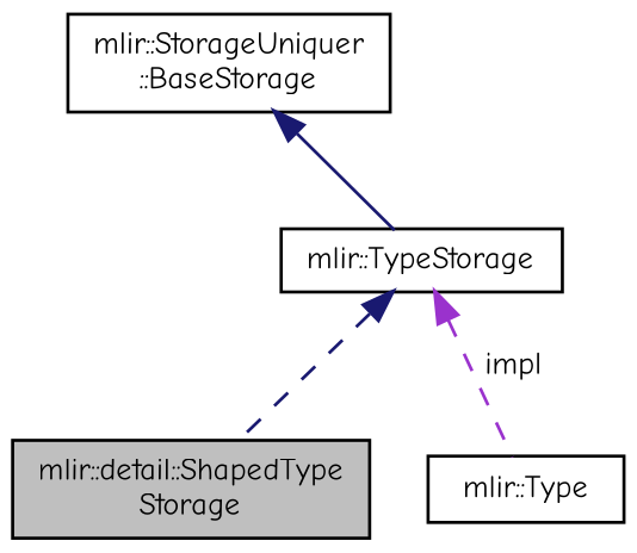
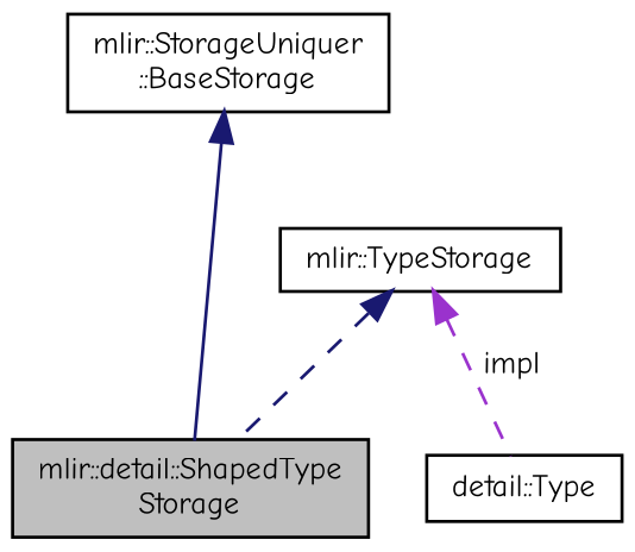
  digraph {
    fontname="Comic Neue"
    node [color=black fontname="Comic Neue" fontsize=10 shape=record]
    edge [color=midnightblue dir=back fontname="Comic Neue" fontsize=10 labelfontname=Helvetica labelfontsize=10 style=dashed]
    n1 [fillcolor=grey75 fontcolor=black height=0.2 label="mlir::detail::ShapedType\lStorage" style=filled width=0.4]
    n2 [height=0.2 label="mlir::TypeStorage" width=0.4]
-   n3 [height=0.2 label="mlir::Type" width=0.4]
+   n3 [height=0.2 label="detail::Type" width=0.4]
    n4 [height=0.2 label="mlir::StorageUniquer\l::BaseStorage" width=0.4]
    n2 -> n1
    n2 -> n3 [color=darkorchid3 label=" impl"]
-   n4 -> n2 [style=solid]
+   n4 -> n1 [style=solid]
  }
